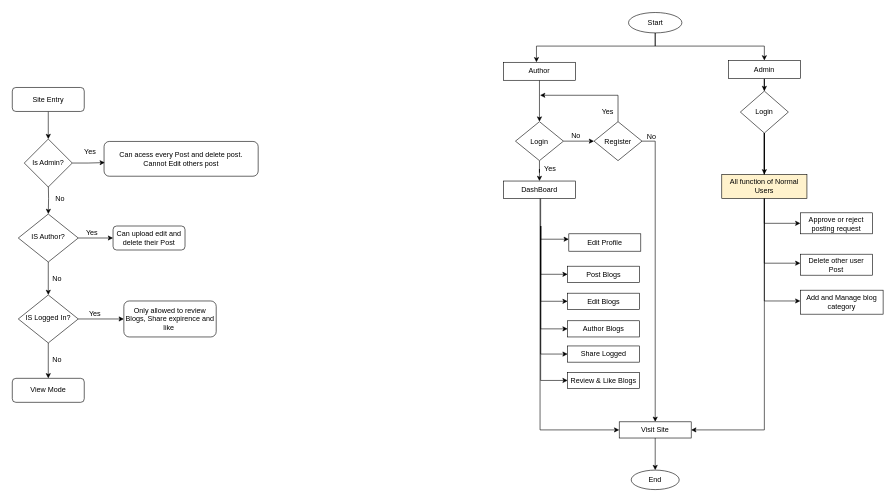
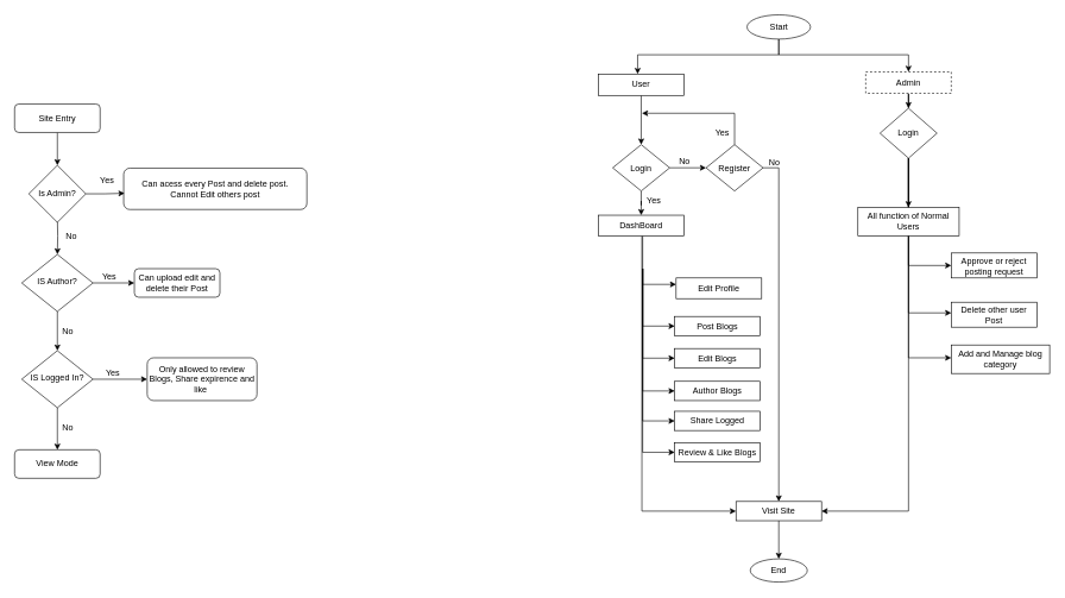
  <mxCell id="0" />
  <mxCell id="1" parent="0" />
  <mxCell id="2" value="" style="edgeStyle=orthogonalEdgeStyle;rounded=0;orthogonalLoop=1;jettySize=auto;html=1;" parent="1" source="3" target="21" edge="1"><mxGeometry relative="1" as="geometry" /></mxCell>
  <mxCell id="3" value="Site Entry" style="rounded=1;whiteSpace=wrap;html=1;fontSize=12;glass=0;strokeWidth=1;shadow=0;" parent="1" vertex="1"><mxGeometry x="20" y="145" width="120" height="40" as="geometry" /></mxCell>
  <mxCell id="4" style="edgeStyle=orthogonalEdgeStyle;rounded=0;orthogonalLoop=1;jettySize=auto;html=1;entryX=0.5;entryY=0;entryDx=0;entryDy=0;" parent="1" source="6" target="7" edge="1"><mxGeometry relative="1" as="geometry" /></mxCell>
  <mxCell id="5" value="" style="edgeStyle=orthogonalEdgeStyle;rounded=0;orthogonalLoop=1;jettySize=auto;html=1;" parent="1" source="6" target="11" edge="1"><mxGeometry relative="1" as="geometry" /></mxCell>
  <mxCell id="6" value="IS Logged In?" style="rhombus;whiteSpace=wrap;html=1;shadow=0;fontFamily=Helvetica;fontSize=12;align=center;strokeWidth=1;spacing=6;spacingTop=-4;" parent="1" vertex="1"><mxGeometry x="30" y="491" width="100" height="80" as="geometry" /></mxCell>
  <mxCell id="7" value="View Mode" style="rounded=1;whiteSpace=wrap;html=1;fontSize=12;glass=0;strokeWidth=1;shadow=0;" parent="1" vertex="1"><mxGeometry x="20" y="630" width="120" height="40" as="geometry" /></mxCell>
  <mxCell id="8" style="edgeStyle=orthogonalEdgeStyle;rounded=0;orthogonalLoop=1;jettySize=auto;html=1;entryX=0.5;entryY=0;entryDx=0;entryDy=0;" parent="1" source="10" target="6" edge="1"><mxGeometry relative="1" as="geometry" /></mxCell>
  <mxCell id="9" value="" style="edgeStyle=orthogonalEdgeStyle;rounded=0;orthogonalLoop=1;jettySize=auto;html=1;" parent="1" source="10" target="12" edge="1"><mxGeometry relative="1" as="geometry" /></mxCell>
  <mxCell id="10" value="IS Author?" style="rhombus;whiteSpace=wrap;html=1;shadow=0;fontFamily=Helvetica;fontSize=12;align=center;strokeWidth=1;spacing=6;spacingTop=-4;" parent="1" vertex="1"><mxGeometry x="30" y="356" width="100" height="80" as="geometry" /></mxCell>
  <mxCell id="11" value="Only allowed to review Blogs, Share expirence and like&amp;nbsp;" style="rounded=1;whiteSpace=wrap;html=1;fontSize=12;glass=0;strokeWidth=1;shadow=0;" parent="1" vertex="1"><mxGeometry x="206" y="501" width="154" height="60" as="geometry" /></mxCell>
  <mxCell id="12" value="Can upload edit and delete their Post" style="rounded=1;whiteSpace=wrap;html=1;fontSize=12;glass=0;strokeWidth=1;shadow=0;" parent="1" vertex="1"><mxGeometry x="188" y="376" width="120" height="40" as="geometry" /></mxCell>
  <mxCell id="13" style="edgeStyle=orthogonalEdgeStyle;rounded=0;orthogonalLoop=1;jettySize=auto;html=1;entryX=0.5;entryY=0;entryDx=0;entryDy=0;" parent="1" target="10" edge="1"><mxGeometry relative="1" as="geometry"><mxPoint x="80" y="303" as="sourcePoint" /></mxGeometry></mxCell>
  <mxCell id="14" value="Can acess every Post and delete post.&lt;div&gt;Cannot Edit others post&lt;/div&gt;" style="whiteSpace=wrap;html=1;rounded=1;glass=0;strokeWidth=1;shadow=0;" parent="1" vertex="1"><mxGeometry x="173" y="235" width="257" height="58" as="geometry" /></mxCell>
  <mxCell id="15" value="Yes" style="text;html=1;align=center;verticalAlign=middle;whiteSpace=wrap;rounded=0;" parent="1" vertex="1"><mxGeometry x="120" y="238" width="60" height="30" as="geometry" /></mxCell>
  <mxCell id="16" value="No" style="text;html=1;align=center;verticalAlign=middle;whiteSpace=wrap;rounded=0;" parent="1" vertex="1"><mxGeometry x="70" y="315" width="60" height="30" as="geometry" /></mxCell>
  <mxCell id="17" value="No" style="text;html=1;align=center;verticalAlign=middle;whiteSpace=wrap;rounded=0;" parent="1" vertex="1"><mxGeometry x="65" y="449" width="60" height="30" as="geometry" /></mxCell>
  <mxCell id="18" value="No" style="text;html=1;align=center;verticalAlign=middle;whiteSpace=wrap;rounded=0;" parent="1" vertex="1"><mxGeometry x="65" y="585" width="60" height="30" as="geometry" /></mxCell>
  <mxCell id="19" value="Yes" style="text;html=1;align=center;verticalAlign=middle;whiteSpace=wrap;rounded=0;" parent="1" vertex="1"><mxGeometry x="123" y="372" width="60" height="30" as="geometry" /></mxCell>
  <mxCell id="20" value="Yes" style="text;html=1;align=center;verticalAlign=middle;whiteSpace=wrap;rounded=0;" parent="1" vertex="1"><mxGeometry x="128" y="508" width="60" height="30" as="geometry" /></mxCell>
  <mxCell id="21" value="Is Admin?" style="rhombus;whiteSpace=wrap;html=1;" parent="1" vertex="1"><mxGeometry x="40" y="231" width="80" height="80" as="geometry" /></mxCell>
  <mxCell id="22" style="edgeStyle=orthogonalEdgeStyle;rounded=0;orthogonalLoop=1;jettySize=auto;html=1;entryX=0.005;entryY=0.608;entryDx=0;entryDy=0;entryPerimeter=0;" parent="1" source="21" target="14" edge="1"><mxGeometry relative="1" as="geometry" /></mxCell>
  <mxCell id="23" value="" style="edgeStyle=orthogonalEdgeStyle;rounded=0;orthogonalLoop=1;jettySize=auto;html=1;" edge="1" parent="1" source="25" target="27"><mxGeometry relative="1" as="geometry"><Array as="points"><mxPoint x="1092" y="76" /><mxPoint x="1274" y="76" /></Array></mxGeometry></mxCell>
  <mxCell id="24" value="" style="edgeStyle=orthogonalEdgeStyle;rounded=0;orthogonalLoop=1;jettySize=auto;html=1;" edge="1" parent="1" source="25" target="29"><mxGeometry relative="1" as="geometry"><Array as="points"><mxPoint x="1092" y="76" /><mxPoint x="894" y="76" /></Array></mxGeometry></mxCell>
  <mxCell id="25" value="Start" style="ellipse;whiteSpace=wrap;html=1;" vertex="1" parent="1"><mxGeometry x="1047.5" y="20" width="89" height="34" as="geometry" /></mxCell>
  <mxCell id="26" value="" style="edgeStyle=orthogonalEdgeStyle;rounded=0;orthogonalLoop=1;jettySize=auto;html=1;" edge="1" parent="1" source="27" target="56"><mxGeometry relative="1" as="geometry" /></mxCell>
- <mxCell id="27" value="Admin" style="whiteSpace=wrap;html=1;" vertex="1" parent="1"><mxGeometry x="1214" y="100" width="120" height="30" as="geometry" /></mxCell>
+ <mxCell id="27" value="Admin" style="whiteSpace=wrap;html=1;dashed=1;" vertex="1" parent="1"><mxGeometry x="1214" y="100" width="120" height="30" as="geometry" /></mxCell>
  <mxCell id="28" value="" style="edgeStyle=orthogonalEdgeStyle;rounded=0;orthogonalLoop=1;jettySize=auto;html=1;" edge="1" parent="1" source="29" target="37"><mxGeometry relative="1" as="geometry" /></mxCell>
- <mxCell id="29" value="Author" style="whiteSpace=wrap;html=1;" vertex="1" parent="1"><mxGeometry x="839" y="103" width="120" height="30" as="geometry" /></mxCell>
+ <mxCell id="29" value="User" style="whiteSpace=wrap;html=1;" vertex="1" parent="1"><mxGeometry x="839" y="103" width="120" height="30" as="geometry" /></mxCell>
  <mxCell id="30" value="" style="edgeStyle=orthogonalEdgeStyle;rounded=0;orthogonalLoop=1;jettySize=auto;html=1;" edge="1" parent="1" source="37" target="40"><mxGeometry relative="1" as="geometry" /></mxCell>
  <mxCell id="31" style="edgeStyle=orthogonalEdgeStyle;rounded=0;orthogonalLoop=1;jettySize=auto;html=1;entryX=0;entryY=0.5;entryDx=0;entryDy=0;" edge="1" parent="1" target="44"><mxGeometry relative="1" as="geometry"><mxPoint x="901" y="376" as="sourcePoint" /><Array as="points"><mxPoint x="901" y="457" /></Array></mxGeometry></mxCell>
  <mxCell id="32" style="edgeStyle=orthogonalEdgeStyle;rounded=0;orthogonalLoop=1;jettySize=auto;html=1;entryX=0;entryY=0.5;entryDx=0;entryDy=0;" edge="1" parent="1" target="45"><mxGeometry relative="1" as="geometry"><mxPoint x="901" y="376" as="sourcePoint" /><Array as="points"><mxPoint x="901" y="501" /></Array></mxGeometry></mxCell>
  <mxCell id="33" style="edgeStyle=orthogonalEdgeStyle;rounded=0;orthogonalLoop=1;jettySize=auto;html=1;entryX=0;entryY=0.5;entryDx=0;entryDy=0;" edge="1" parent="1" target="46"><mxGeometry relative="1" as="geometry"><mxPoint x="901" y="376" as="sourcePoint" /><Array as="points"><mxPoint x="901" y="547" /></Array></mxGeometry></mxCell>
  <mxCell id="34" style="edgeStyle=orthogonalEdgeStyle;rounded=0;orthogonalLoop=1;jettySize=auto;html=1;entryX=0;entryY=0.5;entryDx=0;entryDy=0;" edge="1" parent="1" target="47"><mxGeometry relative="1" as="geometry"><mxPoint x="901" y="376" as="sourcePoint" /><Array as="points"><mxPoint x="901" y="590" /></Array></mxGeometry></mxCell>
  <mxCell id="35" style="edgeStyle=orthogonalEdgeStyle;rounded=0;orthogonalLoop=1;jettySize=auto;html=1;entryX=0;entryY=0.5;entryDx=0;entryDy=0;" edge="1" parent="1" target="48"><mxGeometry relative="1" as="geometry"><mxPoint x="901" y="376" as="sourcePoint" /><Array as="points"><mxPoint x="901" y="634" /></Array></mxGeometry></mxCell>
  <mxCell id="36" value="" style="edgeStyle=orthogonalEdgeStyle;rounded=0;orthogonalLoop=1;jettySize=auto;html=1;" edge="1" parent="1" source="37" target="65"><mxGeometry relative="1" as="geometry" /></mxCell>
  <mxCell id="37" value="Login" style="rhombus;whiteSpace=wrap;html=1;" vertex="1" parent="1"><mxGeometry x="859" y="202" width="80" height="65" as="geometry" /></mxCell>
  <mxCell id="38" style="edgeStyle=orthogonalEdgeStyle;rounded=0;orthogonalLoop=1;jettySize=auto;html=1;" edge="1" parent="1" source="40"><mxGeometry relative="1" as="geometry"><mxPoint x="900" y="158" as="targetPoint" /><Array as="points"><mxPoint x="1030" y="158" /></Array></mxGeometry></mxCell>
  <mxCell id="39" style="edgeStyle=orthogonalEdgeStyle;rounded=0;orthogonalLoop=1;jettySize=auto;html=1;entryX=0.5;entryY=0;entryDx=0;entryDy=0;" edge="1" parent="1" source="40" target="50"><mxGeometry relative="1" as="geometry"><Array as="points"><mxPoint x="1092" y="235" /></Array></mxGeometry></mxCell>
  <mxCell id="40" value="Register" style="rhombus;whiteSpace=wrap;html=1;" vertex="1" parent="1"><mxGeometry x="990" y="202" width="80" height="65" as="geometry" /></mxCell>
  <mxCell id="41" value="No" style="text;html=1;align=center;verticalAlign=middle;whiteSpace=wrap;rounded=0;" vertex="1" parent="1"><mxGeometry x="944" y="218" width="32" height="14" as="geometry" /></mxCell>
  <mxCell id="42" value="Yes" style="text;html=1;align=center;verticalAlign=middle;whiteSpace=wrap;rounded=0;" vertex="1" parent="1"><mxGeometry x="997" y="178" width="32" height="14" as="geometry" /></mxCell>
  <mxCell id="43" value="Yes" style="text;html=1;align=center;verticalAlign=middle;whiteSpace=wrap;rounded=0;" vertex="1" parent="1"><mxGeometry x="901" y="274" width="32" height="14" as="geometry" /></mxCell>
  <mxCell id="44" value="Post Blogs" style="rounded=0;whiteSpace=wrap;html=1;" vertex="1" parent="1"><mxGeometry x="946" y="443" width="120" height="27" as="geometry" /></mxCell>
  <mxCell id="45" value="Edit Blogs" style="rounded=0;whiteSpace=wrap;html=1;" vertex="1" parent="1"><mxGeometry x="946" y="488" width="120" height="27" as="geometry" /></mxCell>
  <mxCell id="46" value="Author Blogs" style="rounded=0;whiteSpace=wrap;html=1;" vertex="1" parent="1"><mxGeometry x="946" y="534" width="120" height="27" as="geometry" /></mxCell>
  <mxCell id="47" value="Share Logged" style="rounded=0;whiteSpace=wrap;html=1;" vertex="1" parent="1"><mxGeometry x="946" y="576" width="120" height="27" as="geometry" /></mxCell>
  <mxCell id="48" value="Review &amp;amp; Like Blogs" style="rounded=0;whiteSpace=wrap;html=1;" vertex="1" parent="1"><mxGeometry x="946" y="620" width="120" height="27" as="geometry" /></mxCell>
  <mxCell id="49" value="" style="edgeStyle=orthogonalEdgeStyle;rounded=0;orthogonalLoop=1;jettySize=auto;html=1;" edge="1" parent="1" source="50" target="61"><mxGeometry relative="1" as="geometry" /></mxCell>
  <mxCell id="50" value="Visit Site" style="rounded=0;whiteSpace=wrap;html=1;" vertex="1" parent="1"><mxGeometry x="1032" y="702.5" width="120" height="27" as="geometry" /></mxCell>
  <mxCell id="51" style="edgeStyle=orthogonalEdgeStyle;rounded=0;orthogonalLoop=1;jettySize=auto;html=1;entryX=1;entryY=0.5;entryDx=0;entryDy=0;" edge="1" parent="1" source="56" target="50"><mxGeometry relative="1" as="geometry"><Array as="points"><mxPoint x="1274" y="716" /></Array></mxGeometry></mxCell>
  <mxCell id="52" value="" style="edgeStyle=orthogonalEdgeStyle;rounded=0;orthogonalLoop=1;jettySize=auto;html=1;" edge="1" parent="1" source="56" target="57"><mxGeometry relative="1" as="geometry" /></mxCell>
  <mxCell id="53" value="" style="edgeStyle=orthogonalEdgeStyle;rounded=0;orthogonalLoop=1;jettySize=auto;html=1;" edge="1" parent="1" source="56" target="59"><mxGeometry relative="1" as="geometry"><Array as="points"><mxPoint x="1274" y="438" /></Array></mxGeometry></mxCell>
  <mxCell id="54" value="" style="edgeStyle=orthogonalEdgeStyle;rounded=0;orthogonalLoop=1;jettySize=auto;html=1;" edge="1" parent="1" source="56" target="60"><mxGeometry relative="1" as="geometry"><Array as="points"><mxPoint x="1274" y="501" /></Array></mxGeometry></mxCell>
  <mxCell id="55" style="edgeStyle=orthogonalEdgeStyle;rounded=0;orthogonalLoop=1;jettySize=auto;html=1;entryX=0;entryY=0.5;entryDx=0;entryDy=0;" edge="1" parent="1" source="56" target="58"><mxGeometry relative="1" as="geometry"><Array as="points"><mxPoint x="1274" y="372" /></Array></mxGeometry></mxCell>
  <mxCell id="56" value="Login" style="rhombus;whiteSpace=wrap;html=1;" vertex="1" parent="1"><mxGeometry x="1234" y="151" width="80" height="70" as="geometry" /></mxCell>
- <mxCell id="57" value="All function of Normal Users" style="whiteSpace=wrap;html=1;fillColor=#fff2cc;" vertex="1" parent="1"><mxGeometry x="1203" y="290" width="142" height="40" as="geometry" /></mxCell>
+ <mxCell id="57" value="All function of Normal Users" style="whiteSpace=wrap;html=1;" vertex="1" parent="1"><mxGeometry x="1203" y="290" width="142" height="40" as="geometry" /></mxCell>
  <mxCell id="58" value="Approve or reject posting request" style="rounded=0;whiteSpace=wrap;html=1;" vertex="1" parent="1"><mxGeometry x="1334" y="354" width="120" height="35" as="geometry" /></mxCell>
  <mxCell id="59" value="Delete other user Post" style="whiteSpace=wrap;html=1;" vertex="1" parent="1"><mxGeometry x="1334" y="423" width="120" height="35" as="geometry" /></mxCell>
  <mxCell id="60" value="Add and Manage blog category" style="whiteSpace=wrap;html=1;" vertex="1" parent="1"><mxGeometry x="1334" y="483" width="138" height="40" as="geometry" /></mxCell>
  <mxCell id="61" value="End" style="ellipse;whiteSpace=wrap;html=1;rounded=0;" vertex="1" parent="1"><mxGeometry x="1052" y="783" width="80" height="32.5" as="geometry" /></mxCell>
  <mxCell id="62" value="No" style="text;html=1;align=center;verticalAlign=middle;whiteSpace=wrap;rounded=0;" vertex="1" parent="1"><mxGeometry x="1070" y="221" width="32" height="14" as="geometry" /></mxCell>
  <mxCell id="63" value="" style="edgeStyle=orthogonalEdgeStyle;rounded=0;orthogonalLoop=1;jettySize=auto;html=1;" edge="1" parent="1" target="66"><mxGeometry relative="1" as="geometry"><mxPoint x="901.004" y="330" as="sourcePoint" /><Array as="points"><mxPoint x="900.97" y="398" /></Array></mxGeometry></mxCell>
  <mxCell id="64" style="edgeStyle=orthogonalEdgeStyle;rounded=0;orthogonalLoop=1;jettySize=auto;html=1;entryX=0;entryY=0.5;entryDx=0;entryDy=0;" edge="1" parent="1" source="65" target="50"><mxGeometry relative="1" as="geometry"><Array as="points"><mxPoint x="900" y="716" /></Array></mxGeometry></mxCell>
  <mxCell id="65" value="DashBoard" style="whiteSpace=wrap;html=1;" vertex="1" parent="1"><mxGeometry x="839" y="301" width="120" height="29" as="geometry" /></mxCell>
  <mxCell id="66" value="Edit Profile" style="whiteSpace=wrap;html=1;" vertex="1" parent="1"><mxGeometry x="947.97" y="389" width="120" height="29" as="geometry" /></mxCell>
